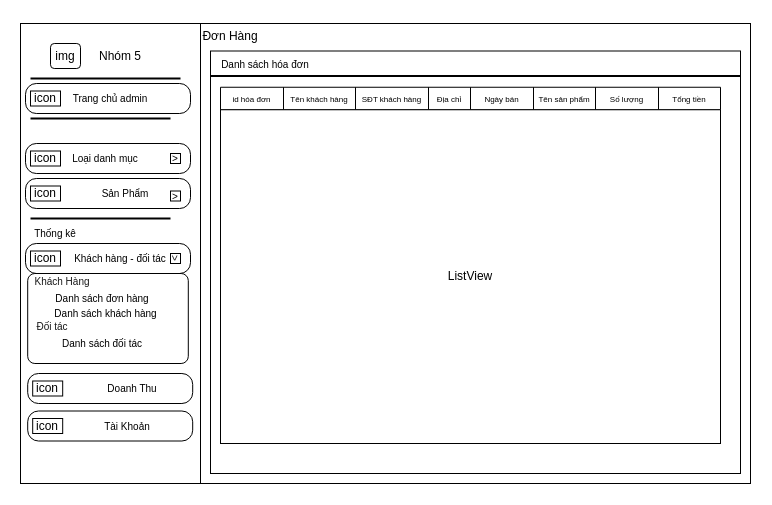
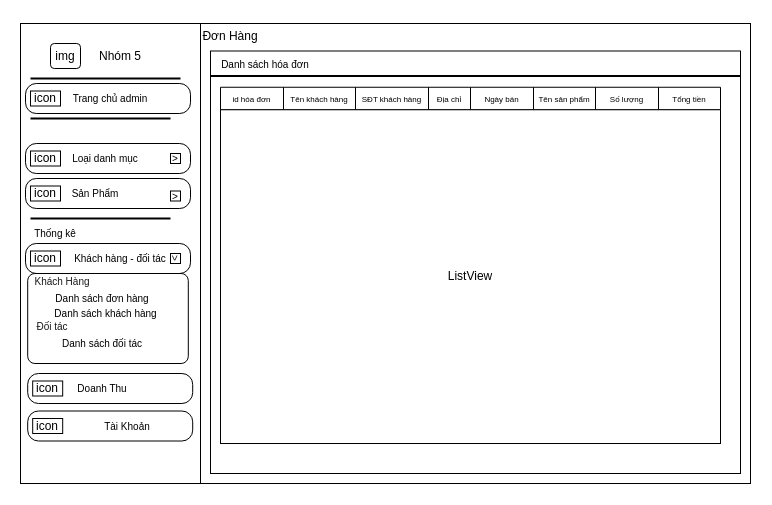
  <mxCell id="0" />
  <mxCell id="1" parent="0" />
  <mxCell id="2" value="" style="rounded=0;whiteSpace=wrap;html=1;" vertex="1" parent="1"><mxGeometry x="20" y="23" width="730" height="460" as="geometry" /></mxCell>
  <mxCell id="3" value="" style="rounded=0;whiteSpace=wrap;html=1;" vertex="1" parent="1"><mxGeometry x="20" y="23" width="180" height="460" as="geometry" /></mxCell>
  <mxCell id="4" value="" style="rounded=1;arcSize=36;whiteSpace=wrap;html=1;align=center;fontFamily=Helvetica;fontSize=10;fontColor=default;strokeColor=default;fillColor=default;" vertex="1" parent="1"><mxGeometry x="27.19" y="410.5" width="165" height="30" as="geometry" /></mxCell>
  <mxCell id="5" value="" style="rounded=0;whiteSpace=wrap;html=1;fontFamily=Helvetica;fontSize=10;fontColor=default;strokeColor=default;strokeWidth=1;fillColor=default;gradientColor=none;" vertex="1" parent="1"><mxGeometry x="210" y="50.5" width="530" height="422.5" as="geometry" /></mxCell>
  <mxCell id="6" value="" style="rounded=1;arcSize=36;whiteSpace=wrap;html=1;align=center;fontFamily=Helvetica;fontSize=10;fontColor=default;strokeColor=default;fillColor=default;" vertex="1" parent="1"><mxGeometry x="25" y="143" width="165" height="30" as="geometry" /></mxCell>
  <mxCell id="7" value="" style="rounded=1;arcSize=36;whiteSpace=wrap;html=1;align=center;fontFamily=Helvetica;fontSize=10;fontColor=default;strokeColor=default;fillColor=default;" vertex="1" parent="1"><mxGeometry x="27.19" y="373" width="165" height="30" as="geometry" /></mxCell>
  <mxCell id="8" value="" style="rounded=1;arcSize=36;whiteSpace=wrap;html=1;align=center;fontFamily=Helvetica;fontSize=10;fontColor=default;strokeColor=default;fillColor=default;" vertex="1" parent="1"><mxGeometry x="25" y="83" width="165" height="30" as="geometry" /></mxCell>
  <mxCell id="9" value="Nhóm 5" style="text;html=1;strokeColor=none;fillColor=none;align=center;verticalAlign=middle;whiteSpace=wrap;rounded=0;fontSize=12;" vertex="1" parent="1"><mxGeometry x="90" y="40.5" width="60" height="30" as="geometry" /></mxCell>
  <mxCell id="10" value="img" style="whiteSpace=wrap;html=1;rounded=1;" vertex="1" parent="1"><mxGeometry x="50" y="43" width="30" height="25" as="geometry" /></mxCell>
  <mxCell id="11" value="" style="rounded=1;arcSize=36;whiteSpace=wrap;html=1;align=center;fontFamily=Helvetica;fontSize=10;fontColor=default;strokeColor=default;fillColor=default;" vertex="1" parent="1"><mxGeometry x="25" y="243" width="165" height="30" as="geometry" /></mxCell>
  <mxCell id="12" value="icon" style="rounded=0;whiteSpace=wrap;html=1;" vertex="1" parent="1"><mxGeometry x="30" y="90.5" width="30" height="15" as="geometry" /></mxCell>
  <mxCell id="13" value="" style="rounded=1;arcSize=36;whiteSpace=wrap;html=1;align=center;fontFamily=Helvetica;fontSize=10;fontColor=default;strokeColor=default;fillColor=default;" vertex="1" parent="1"><mxGeometry x="25" y="178" width="165" height="30" as="geometry" /></mxCell>
  <mxCell id="14" value="" style="line;strokeWidth=2;html=1;rounded=0;fontFamily=Helvetica;fontSize=12;fontColor=default;fillColor=default;" vertex="1" parent="1"><mxGeometry x="30" y="73" width="150" height="10" as="geometry" /></mxCell>
  <mxCell id="15" value="Trang chủ admin" style="text;html=1;strokeColor=none;fillColor=none;align=center;verticalAlign=middle;whiteSpace=wrap;rounded=0;fontSize=10;" vertex="1" parent="1"><mxGeometry x="70" y="90.5" width="80" height="15" as="geometry" /></mxCell>
  <mxCell id="16" value="" style="line;strokeWidth=2;html=1;rounded=0;fontFamily=Helvetica;fontSize=12;fontColor=default;fillColor=default;" vertex="1" parent="1"><mxGeometry x="30" y="113" width="140" height="10" as="geometry" /></mxCell>
  <mxCell id="17" value="Loại danh mục" style="text;html=1;strokeColor=none;fillColor=none;align=center;verticalAlign=middle;whiteSpace=wrap;rounded=0;fontSize=10;" vertex="1" parent="1"><mxGeometry x="70" y="153" width="70" height="10" as="geometry" /></mxCell>
- <mxCell id="18" value="Sản Phẩm" style="text;html=1;strokeColor=none;fillColor=none;align=center;verticalAlign=middle;whiteSpace=wrap;rounded=0;fontSize=10;" vertex="1" parent="1"><mxGeometry x="100" y="185.5" width="50" height="15" as="geometry" /></mxCell>
+ <mxCell id="18" value="Sản Phẩm" style="text;html=1;strokeColor=none;fillColor=none;align=center;verticalAlign=middle;whiteSpace=wrap;rounded=0;fontSize=10;" vertex="1" parent="1"><mxGeometry x="70" y="185.5" width="50" height="15" as="geometry" /></mxCell>
  <mxCell id="19" value="Khách hàng - đối tác" style="text;html=1;strokeColor=none;fillColor=none;align=center;verticalAlign=middle;whiteSpace=wrap;rounded=0;fontSize=10;" vertex="1" parent="1"><mxGeometry x="70" y="250.5" width="100" height="15" as="geometry" /></mxCell>
  <mxCell id="20" value="" style="line;strokeWidth=2;html=1;rounded=0;fontFamily=Helvetica;fontSize=12;fontColor=default;fillColor=default;" vertex="1" parent="1"><mxGeometry x="30" y="213" width="140" height="10" as="geometry" /></mxCell>
  <mxCell id="21" value="Thống kê" style="text;html=1;strokeColor=none;fillColor=none;align=center;verticalAlign=middle;whiteSpace=wrap;rounded=0;fontSize=10;" vertex="1" parent="1"><mxGeometry x="30" y="223" width="50" height="20" as="geometry" /></mxCell>
- <mxCell id="22" value="Doanh Thu" style="text;html=1;strokeColor=none;fillColor=none;align=center;verticalAlign=middle;whiteSpace=wrap;rounded=0;fontSize=10;" vertex="1" parent="1"><mxGeometry x="102.19" y="380.5" width="60" height="15" as="geometry" /></mxCell>
+ <mxCell id="22" value="Doanh Thu" style="text;html=1;strokeColor=none;fillColor=none;align=center;verticalAlign=middle;whiteSpace=wrap;rounded=0;fontSize=10;" vertex="1" parent="1"><mxGeometry x="72.19" y="380.5" width="60" height="15" as="geometry" /></mxCell>
  <mxCell id="23" value="Tài Khoản" style="text;html=1;strokeColor=none;fillColor=none;align=center;verticalAlign=middle;whiteSpace=wrap;rounded=0;fontSize=10;" vertex="1" parent="1"><mxGeometry x="97.19" y="418" width="60" height="15" as="geometry" /></mxCell>
  <mxCell id="24" value="icon" style="rounded=0;whiteSpace=wrap;html=1;" vertex="1" parent="1"><mxGeometry x="30" y="150.5" width="30" height="15" as="geometry" /></mxCell>
  <mxCell id="25" value="icon" style="rounded=0;whiteSpace=wrap;html=1;" vertex="1" parent="1"><mxGeometry x="30" y="185.5" width="30" height="15" as="geometry" /></mxCell>
  <mxCell id="26" value="icon" style="rounded=0;whiteSpace=wrap;html=1;" vertex="1" parent="1"><mxGeometry x="30" y="250.5" width="30" height="15" as="geometry" /></mxCell>
  <mxCell id="27" value="icon" style="rounded=0;whiteSpace=wrap;html=1;" vertex="1" parent="1"><mxGeometry x="32.19" y="380.5" width="30" height="15" as="geometry" /></mxCell>
  <mxCell id="28" value="icon" style="rounded=0;whiteSpace=wrap;html=1;" vertex="1" parent="1"><mxGeometry x="32.19" y="418" width="30" height="15" as="geometry" /></mxCell>
  <mxCell id="29" value="Đơn Hàng" style="text;html=1;strokeColor=none;fillColor=none;align=center;verticalAlign=middle;whiteSpace=wrap;rounded=0;fontSize=12;" vertex="1" parent="1"><mxGeometry x="200" y="20.5" width="60" height="30" as="geometry" /></mxCell>
  <mxCell id="30" value="Danh sách hóa đơn" style="text;html=1;strokeColor=none;fillColor=none;align=center;verticalAlign=middle;whiteSpace=wrap;rounded=0;fontFamily=Helvetica;fontSize=10;fontColor=default;" vertex="1" parent="1"><mxGeometry x="220" y="55.5" width="90" height="17.5" as="geometry" /></mxCell>
  <mxCell id="31" value="&amp;gt;" style="rounded=0;whiteSpace=wrap;html=1;fontFamily=Helvetica;fontSize=10;fontColor=default;strokeColor=default;fillColor=default;strokeWidth=1;gradientColor=none;" vertex="1" parent="1"><mxGeometry x="170" y="153" width="10" height="10" as="geometry" /></mxCell>
  <mxCell id="32" value="&amp;gt;" style="rounded=0;whiteSpace=wrap;html=1;fontFamily=Helvetica;fontSize=10;fontColor=default;strokeColor=default;fillColor=default;strokeWidth=1;gradientColor=none;" vertex="1" parent="1"><mxGeometry x="170" y="190.5" width="10" height="10" as="geometry" /></mxCell>
  <mxCell id="33" value="&amp;gt;" style="rounded=0;whiteSpace=wrap;html=1;fontFamily=Helvetica;fontSize=10;fontColor=default;strokeColor=default;fillColor=default;strokeWidth=1;gradientColor=none;textOpacity=90;rotation=90;" vertex="1" parent="1"><mxGeometry x="170" y="253" width="10" height="10" as="geometry" /></mxCell>
  <mxCell id="34" value="" style="rounded=1;arcSize=8;whiteSpace=wrap;html=1;align=center;fontFamily=Helvetica;fontSize=10;fontColor=default;strokeColor=default;fillColor=default;" vertex="1" parent="1"><mxGeometry x="27.19" y="273" width="160.62" height="90" as="geometry" /></mxCell>
  <mxCell id="35" value="Khách Hàng" style="text;html=1;strokeColor=none;fillColor=none;align=center;verticalAlign=middle;whiteSpace=wrap;rounded=0;fontFamily=Helvetica;fontSize=10;fontColor=default;textOpacity=90;spacing=2;spacingBottom=14;" vertex="1" parent="1"><mxGeometry x="32.5" y="283" width="57.5" height="10" as="geometry" /></mxCell>
  <mxCell id="36" value="Danh sách đơn hàng" style="text;html=1;strokeColor=none;fillColor=none;align=center;verticalAlign=middle;whiteSpace=wrap;rounded=0;fontFamily=Helvetica;fontSize=10;fontColor=default;" vertex="1" parent="1"><mxGeometry x="54.38" y="293" width="96.25" height="10" as="geometry" /></mxCell>
  <mxCell id="37" value="Danh sách khách hàng" style="text;html=1;strokeColor=none;fillColor=none;align=center;verticalAlign=middle;whiteSpace=wrap;rounded=0;fontFamily=Helvetica;fontSize=10;fontColor=default;" vertex="1" parent="1"><mxGeometry x="50" y="308" width="110.62" height="10" as="geometry" /></mxCell>
  <mxCell id="38" value="Đối tác" style="text;html=1;strokeColor=none;fillColor=none;align=center;verticalAlign=middle;whiteSpace=wrap;rounded=0;fontFamily=Helvetica;fontSize=10;fontColor=default;textOpacity=90;spacing=2;spacingBottom=0;" vertex="1" parent="1"><mxGeometry x="32.5" y="321" width="37.5" height="10" as="geometry" /></mxCell>
  <mxCell id="39" value="Danh sách đối tác" style="text;html=1;strokeColor=none;fillColor=none;align=center;verticalAlign=middle;whiteSpace=wrap;rounded=0;fontFamily=Helvetica;fontSize=10;fontColor=default;" vertex="1" parent="1"><mxGeometry x="53.75" y="338" width="96.25" height="10" as="geometry" /></mxCell>
  <mxCell id="40" value="" style="shape=table;html=1;whiteSpace=wrap;startSize=0;container=1;collapsible=0;childLayout=tableLayout;rounded=0;fontFamily=Helvetica;fontSize=7;fontColor=default;strokeColor=default;strokeWidth=1;fillColor=default;gradientColor=none;direction=east;flipV=1;" vertex="1" parent="1"><mxGeometry x="220" y="86.75" width="500" height="22.5" as="geometry" /></mxCell>
  <mxCell id="41" value="" style="shape=tableRow;horizontal=0;startSize=0;swimlaneHead=0;swimlaneBody=0;top=0;left=0;bottom=0;right=0;collapsible=0;dropTarget=0;fillColor=none;points=[[0,0.5],[1,0.5]];portConstraint=eastwest;rounded=0;fontFamily=Helvetica;fontSize=8;fontColor=default;strokeColor=default;strokeWidth=1;html=1;" vertex="1" parent="40"><mxGeometry width="500" height="23" as="geometry" /></mxCell>
  <mxCell id="42" value="&lt;font style=&quot;font-size: 8px&quot;&gt;id hóa đơn&lt;/font&gt;" style="shape=partialRectangle;html=1;whiteSpace=wrap;connectable=0;fillColor=none;top=0;left=0;bottom=0;right=0;overflow=hidden;rounded=0;fontFamily=Helvetica;fontSize=10;fontColor=default;strokeColor=default;strokeWidth=1;" vertex="1" parent="41"><mxGeometry width="63" height="23" as="geometry"><mxRectangle width="63" height="23" as="alternateBounds" /></mxGeometry></mxCell>
  <mxCell id="43" value="&lt;font style=&quot;font-size: 8px&quot;&gt;Tên khách hàng&lt;/font&gt;" style="shape=partialRectangle;html=1;whiteSpace=wrap;connectable=0;fillColor=none;top=0;left=0;bottom=0;right=0;overflow=hidden;rounded=0;fontFamily=Helvetica;fontSize=10;fontColor=default;strokeColor=default;strokeWidth=1;" vertex="1" parent="41"><mxGeometry x="63" width="72" height="23" as="geometry"><mxRectangle width="72" height="23" as="alternateBounds" /></mxGeometry></mxCell>
  <mxCell id="44" value="&lt;font style=&quot;font-size: 8px&quot;&gt;SĐT khách hàng&lt;/font&gt;" style="shape=partialRectangle;html=1;whiteSpace=wrap;connectable=0;fillColor=none;top=0;left=0;bottom=0;right=0;overflow=hidden;rounded=0;fontFamily=Helvetica;fontSize=10;fontColor=default;strokeColor=default;strokeWidth=1;" vertex="1" parent="41"><mxGeometry x="135" width="73" height="23" as="geometry"><mxRectangle width="73" height="23" as="alternateBounds" /></mxGeometry></mxCell>
  <mxCell id="45" value="&lt;font style=&quot;font-size: 8px&quot;&gt;Địa chỉ&lt;/font&gt;" style="shape=partialRectangle;html=1;whiteSpace=wrap;connectable=0;fillColor=none;top=0;left=0;bottom=0;right=0;overflow=hidden;rounded=0;fontFamily=Helvetica;fontSize=10;fontColor=default;strokeColor=default;strokeWidth=1;" vertex="1" parent="41"><mxGeometry x="208" width="42" height="23" as="geometry"><mxRectangle width="42" height="23" as="alternateBounds" /></mxGeometry></mxCell>
  <mxCell id="46" value="&lt;font style=&quot;font-size: 8px&quot;&gt;Ngày bán&lt;/font&gt;" style="shape=partialRectangle;html=1;whiteSpace=wrap;connectable=0;fillColor=none;top=0;left=0;bottom=0;right=0;overflow=hidden;rounded=0;fontFamily=Helvetica;fontSize=10;fontColor=default;strokeColor=default;strokeWidth=1;" vertex="1" parent="41"><mxGeometry x="250" width="63" height="23" as="geometry"><mxRectangle width="63" height="23" as="alternateBounds" /></mxGeometry></mxCell>
  <mxCell id="47" value="&lt;font style=&quot;font-size: 8px&quot;&gt;Tên sản phẩm&lt;/font&gt;" style="shape=partialRectangle;html=1;whiteSpace=wrap;connectable=0;fillColor=none;top=0;left=0;bottom=0;right=0;overflow=hidden;pointerEvents=1;rounded=0;fontFamily=Helvetica;fontSize=10;fontColor=default;strokeColor=default;strokeWidth=1;" vertex="1" parent="41"><mxGeometry x="313" width="62" height="23" as="geometry"><mxRectangle width="62" height="23" as="alternateBounds" /></mxGeometry></mxCell>
  <mxCell id="48" value="&lt;font style=&quot;font-size: 8px&quot;&gt;Số lượng&lt;/font&gt;" style="shape=partialRectangle;html=1;whiteSpace=wrap;connectable=0;fillColor=none;top=0;left=0;bottom=0;right=0;overflow=hidden;pointerEvents=1;rounded=0;fontFamily=Helvetica;fontSize=10;fontColor=default;strokeColor=default;strokeWidth=1;" vertex="1" parent="41"><mxGeometry x="375" width="63" height="23" as="geometry"><mxRectangle width="63" height="23" as="alternateBounds" /></mxGeometry></mxCell>
  <mxCell id="49" value="&lt;font style=&quot;font-size: 8px&quot;&gt;Tổng tiền&lt;/font&gt;" style="shape=partialRectangle;html=1;whiteSpace=wrap;connectable=0;fillColor=none;top=0;left=0;bottom=0;right=0;overflow=hidden;pointerEvents=1;rounded=0;fontFamily=Helvetica;fontSize=10;fontColor=default;strokeColor=default;strokeWidth=1;" vertex="1" parent="41"><mxGeometry x="438" width="62" height="23" as="geometry"><mxRectangle width="62" height="23" as="alternateBounds" /></mxGeometry></mxCell>
  <mxCell id="50" value="" style="line;strokeWidth=2;html=1;rounded=0;fontFamily=Helvetica;fontSize=12;fontColor=default;fillColor=default;" vertex="1" parent="1"><mxGeometry x="210" y="70.5" width="530" height="10" as="geometry" /></mxCell>
  <mxCell id="51" value="&lt;font style=&quot;font-size: 12px&quot;&gt;ListView&lt;/font&gt;" style="rounded=0;whiteSpace=wrap;html=1;fontFamily=Helvetica;fontSize=8;fontColor=default;strokeColor=default;strokeWidth=1;fillColor=default;gradientColor=none;" vertex="1" parent="1"><mxGeometry x="220" y="109.25" width="500" height="333.75" as="geometry" /></mxCell>
